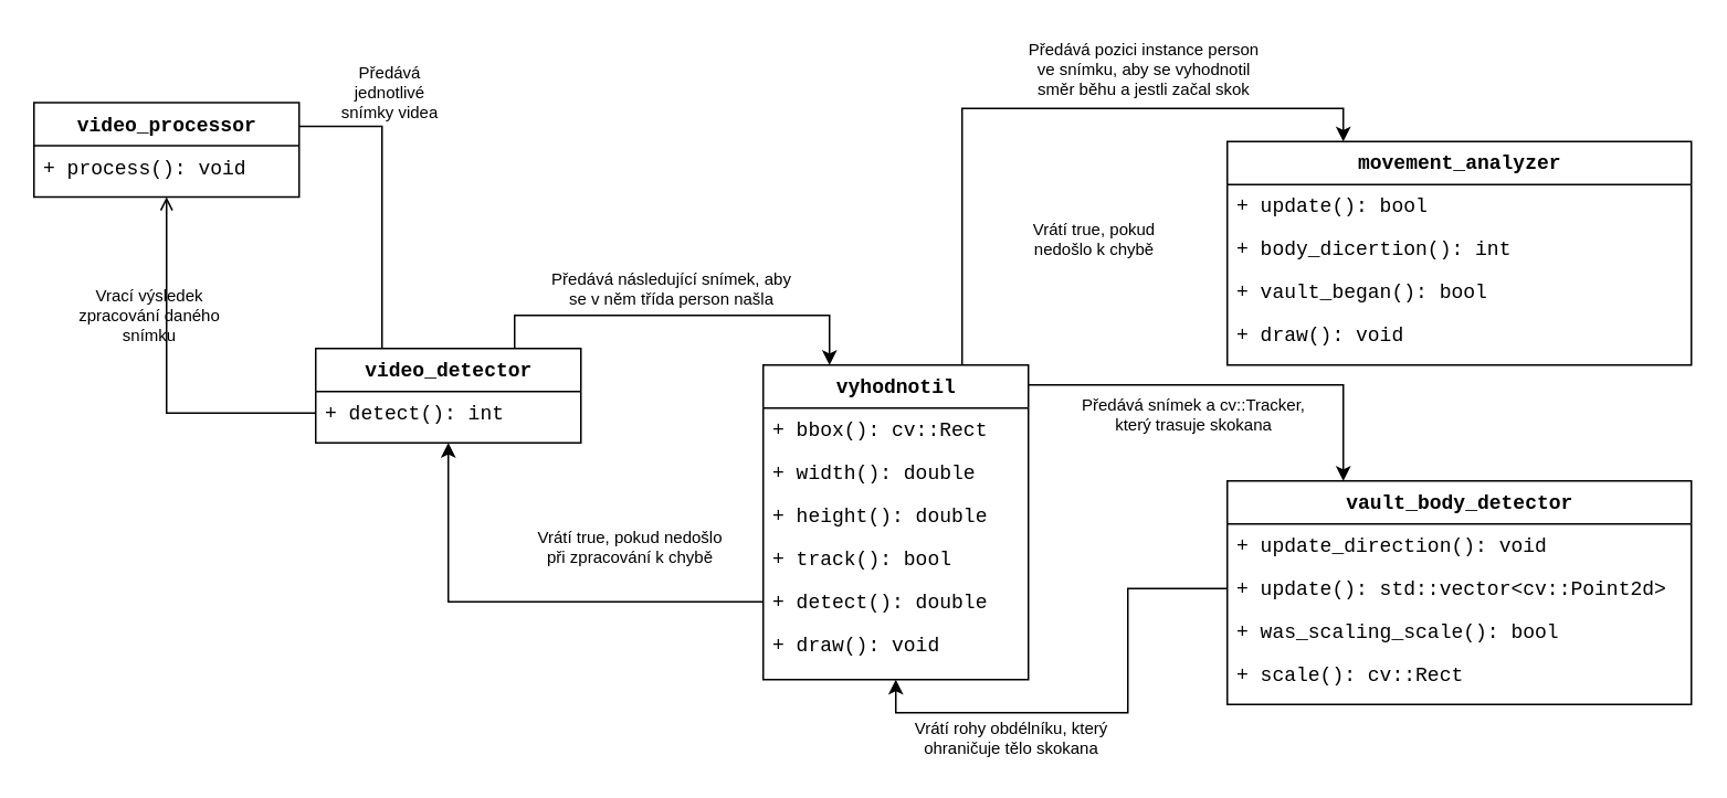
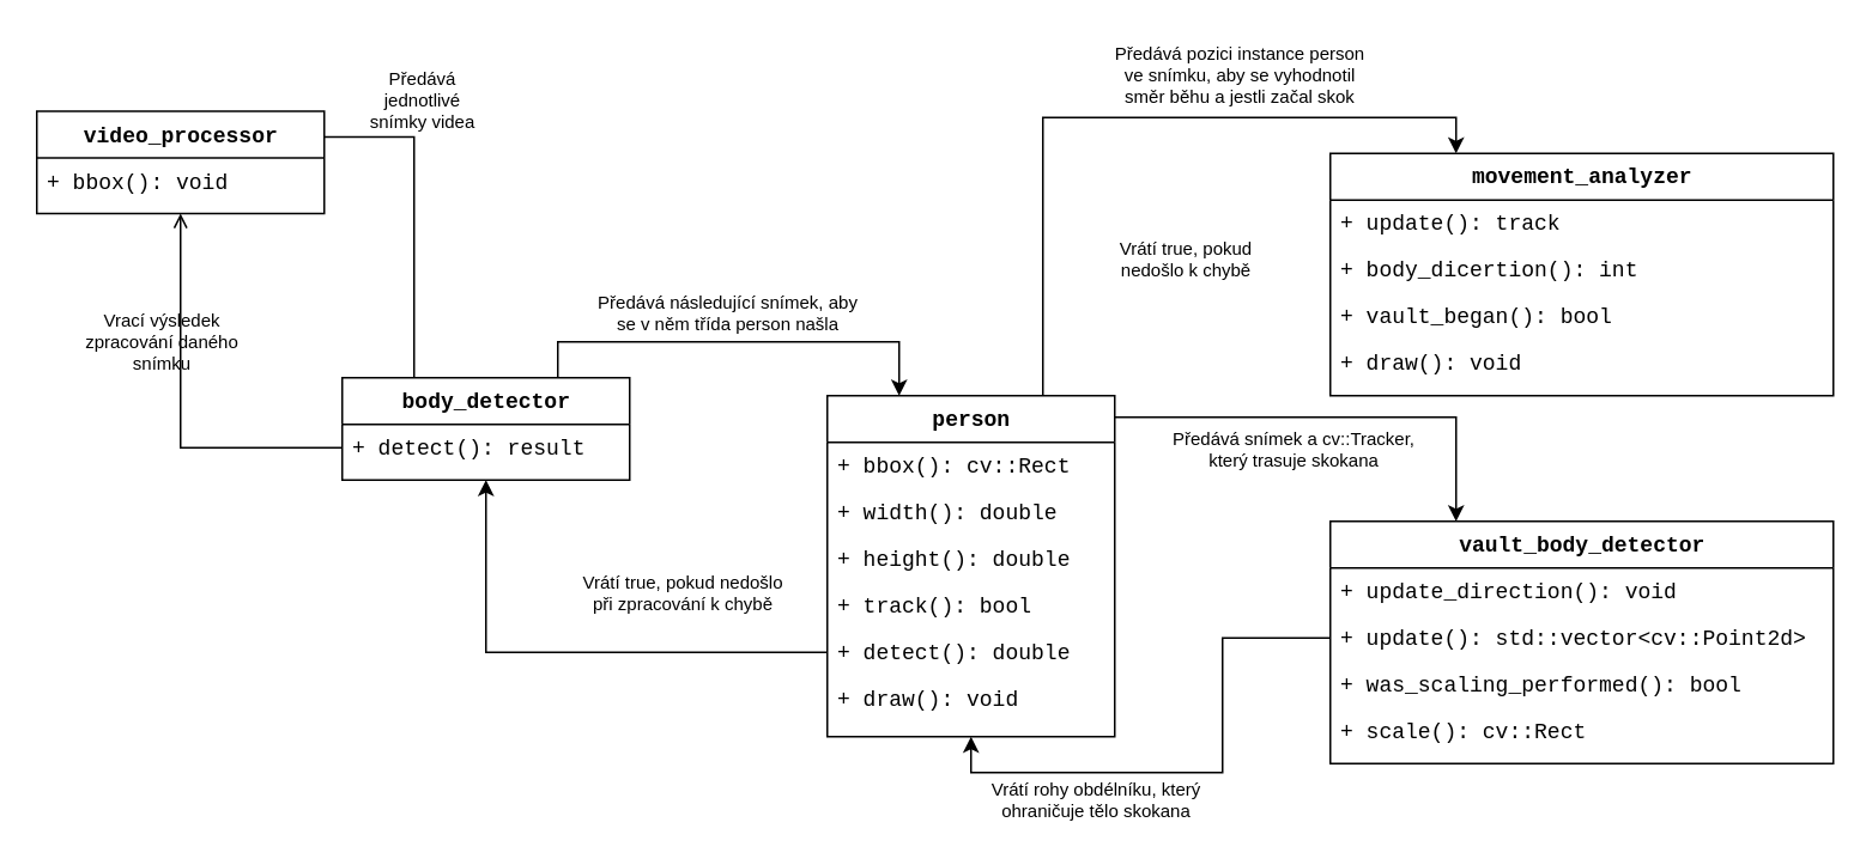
  <mxCell id="0" />
  <mxCell id="1" parent="0" />
  <mxCell id="2" style="edgeStyle=orthogonalEdgeStyle;rounded=0;orthogonalLoop=1;jettySize=auto;html=1;exitX=1;exitY=0.25;exitDx=0;exitDy=0;entryX=0.25;entryY=0;entryDx=0;entryDy=0;fontFamily=Helvetica;fontSize=10;endArrow=none;" edge="1" parent="1" source="3" target="6"><mxGeometry relative="1" as="geometry" /></mxCell>
  <mxCell id="3" value="video_processor" style="swimlane;html=1;fontStyle=1;align=center;verticalAlign=top;childLayout=stackLayout;horizontal=1;startSize=26;horizontalStack=0;resizeParent=1;resizeLast=0;collapsible=1;marginBottom=0;swimlaneFillColor=#ffffff;rounded=0;shadow=0;comic=0;labelBackgroundColor=none;strokeWidth=1;fillColor=none;fontFamily=Courier New;fontSize=12" parent="1" vertex="1"><mxGeometry x="20" y="61.5" width="160" height="57" as="geometry" /></mxCell>
- <mxCell id="4" value="+ process(): void" style="text;html=1;strokeColor=none;fillColor=none;align=left;verticalAlign=top;spacingLeft=4;spacingRight=4;whiteSpace=wrap;overflow=hidden;rotatable=0;points=[[0,0.5],[1,0.5]];portConstraint=eastwest;fontFamily=Courier New;" parent="3" vertex="1"><mxGeometry y="26" width="160" height="26" as="geometry" /></mxCell>
+ <mxCell id="4" value="+ bbox(): void" style="text;html=1;strokeColor=none;fillColor=none;align=left;verticalAlign=top;spacingLeft=4;spacingRight=4;whiteSpace=wrap;overflow=hidden;rotatable=0;points=[[0,0.5],[1,0.5]];portConstraint=eastwest;fontFamily=Courier New;" parent="3" vertex="1"><mxGeometry y="26" width="160" height="26" as="geometry" /></mxCell>
  <mxCell id="5" style="edgeStyle=orthogonalEdgeStyle;rounded=0;orthogonalLoop=1;jettySize=auto;html=1;exitX=0.75;exitY=0;exitDx=0;exitDy=0;entryX=0.25;entryY=0;entryDx=0;entryDy=0;fontFamily=Helvetica;fontSize=10;" edge="1" parent="1" source="6" target="9"><mxGeometry relative="1" as="geometry" /></mxCell>
- <mxCell id="6" value="video_detector" style="swimlane;html=1;fontStyle=1;align=center;verticalAlign=top;childLayout=stackLayout;horizontal=1;startSize=26;horizontalStack=0;resizeParent=1;resizeLast=0;collapsible=1;marginBottom=0;swimlaneFillColor=#ffffff;rounded=0;shadow=0;comic=0;labelBackgroundColor=none;strokeWidth=1;fillColor=none;fontFamily=Courier New;fontSize=12" parent="1" vertex="1"><mxGeometry x="190" y="210" width="160" height="57" as="geometry" /></mxCell>
- <mxCell id="7" value="+ detect(): int" style="text;html=1;strokeColor=none;fillColor=none;align=left;verticalAlign=top;spacingLeft=4;spacingRight=4;whiteSpace=wrap;overflow=hidden;rotatable=0;points=[[0,0.5],[1,0.5]];portConstraint=eastwest;fontFamily=Courier New;" parent="6" vertex="1"><mxGeometry y="26" width="160" height="26" as="geometry" /></mxCell>
+ <mxCell id="6" value="body_detector" style="swimlane;html=1;fontStyle=1;align=center;verticalAlign=top;childLayout=stackLayout;horizontal=1;startSize=26;horizontalStack=0;resizeParent=1;resizeLast=0;collapsible=1;marginBottom=0;swimlaneFillColor=#ffffff;rounded=0;shadow=0;comic=0;labelBackgroundColor=none;strokeWidth=1;fillColor=none;fontFamily=Courier New;fontSize=12" parent="1" vertex="1"><mxGeometry x="190" y="210" width="160" height="57" as="geometry" /></mxCell>
+ <mxCell id="7" value="+ detect(): result" style="text;html=1;strokeColor=none;fillColor=none;align=left;verticalAlign=top;spacingLeft=4;spacingRight=4;whiteSpace=wrap;overflow=hidden;rotatable=0;points=[[0,0.5],[1,0.5]];portConstraint=eastwest;fontFamily=Courier New;" parent="6" vertex="1"><mxGeometry y="26" width="160" height="26" as="geometry" /></mxCell>
  <mxCell id="8" style="edgeStyle=orthogonalEdgeStyle;rounded=0;orthogonalLoop=1;jettySize=auto;html=1;exitX=0.75;exitY=0;exitDx=0;exitDy=0;entryX=0.25;entryY=0;entryDx=0;entryDy=0;fontFamily=Helvetica;fontSize=10;" edge="1" parent="1" source="9" target="21"><mxGeometry relative="1" as="geometry" /></mxCell>
- <mxCell id="9" value="vyhodnotil" style="swimlane;html=1;fontStyle=1;align=center;verticalAlign=top;childLayout=stackLayout;horizontal=1;startSize=26;horizontalStack=0;resizeParent=1;resizeLast=0;collapsible=1;marginBottom=0;swimlaneFillColor=#ffffff;rounded=0;shadow=0;comic=0;labelBackgroundColor=none;strokeWidth=1;fillColor=none;fontFamily=Courier New;fontSize=12" parent="1" vertex="1"><mxGeometry x="460" y="220" width="160" height="190" as="geometry" /></mxCell>
+ <mxCell id="9" value="person" style="swimlane;html=1;fontStyle=1;align=center;verticalAlign=top;childLayout=stackLayout;horizontal=1;startSize=26;horizontalStack=0;resizeParent=1;resizeLast=0;collapsible=1;marginBottom=0;swimlaneFillColor=#ffffff;rounded=0;shadow=0;comic=0;labelBackgroundColor=none;strokeWidth=1;fillColor=none;fontFamily=Courier New;fontSize=12" parent="1" vertex="1"><mxGeometry x="460" y="220" width="160" height="190" as="geometry" /></mxCell>
  <mxCell id="10" value="+ bbox(): cv::Rect" style="text;html=1;strokeColor=none;fillColor=none;align=left;verticalAlign=top;spacingLeft=4;spacingRight=4;whiteSpace=wrap;overflow=hidden;rotatable=0;points=[[0,0.5],[1,0.5]];portConstraint=eastwest;fontFamily=Courier New;" parent="9" vertex="1"><mxGeometry y="26" width="160" height="26" as="geometry" /></mxCell>
  <mxCell id="11" value="+ width(): double" style="text;html=1;strokeColor=none;fillColor=none;align=left;verticalAlign=top;spacingLeft=4;spacingRight=4;whiteSpace=wrap;overflow=hidden;rotatable=0;points=[[0,0.5],[1,0.5]];portConstraint=eastwest;fontFamily=Courier New;" parent="9" vertex="1"><mxGeometry y="52" width="160" height="26" as="geometry" /></mxCell>
  <mxCell id="12" value="+ height(): double" style="text;html=1;strokeColor=none;fillColor=none;align=left;verticalAlign=top;spacingLeft=4;spacingRight=4;whiteSpace=wrap;overflow=hidden;rotatable=0;points=[[0,0.5],[1,0.5]];portConstraint=eastwest;fontFamily=Courier New;" vertex="1" parent="9"><mxGeometry y="78" width="160" height="26" as="geometry" /></mxCell>
  <mxCell id="13" value="+ track(): bool" style="text;html=1;strokeColor=none;fillColor=none;align=left;verticalAlign=top;spacingLeft=4;spacingRight=4;whiteSpace=wrap;overflow=hidden;rotatable=0;points=[[0,0.5],[1,0.5]];portConstraint=eastwest;fontFamily=Courier New;" vertex="1" parent="9"><mxGeometry y="104" width="160" height="26" as="geometry" /></mxCell>
  <mxCell id="14" value="+ detect(): double" style="text;html=1;strokeColor=none;fillColor=none;align=left;verticalAlign=top;spacingLeft=4;spacingRight=4;whiteSpace=wrap;overflow=hidden;rotatable=0;points=[[0,0.5],[1,0.5]];portConstraint=eastwest;fontFamily=Courier New;" vertex="1" parent="9"><mxGeometry y="130" width="160" height="26" as="geometry" /></mxCell>
  <mxCell id="15" value="+ draw(): void" style="text;html=1;strokeColor=none;fillColor=none;align=left;verticalAlign=top;spacingLeft=4;spacingRight=4;whiteSpace=wrap;overflow=hidden;rotatable=0;points=[[0,0.5],[1,0.5]];portConstraint=eastwest;fontFamily=Courier New;" vertex="1" parent="9"><mxGeometry y="156" width="160" height="26" as="geometry" /></mxCell>
  <mxCell id="16" value="vault_body_detector" style="swimlane;html=1;fontStyle=1;align=center;verticalAlign=top;childLayout=stackLayout;horizontal=1;startSize=26;horizontalStack=0;resizeParent=1;resizeLast=0;collapsible=1;marginBottom=0;swimlaneFillColor=#ffffff;rounded=0;shadow=0;comic=0;labelBackgroundColor=none;strokeWidth=1;fillColor=none;fontFamily=Courier New;fontSize=12" vertex="1" parent="1"><mxGeometry x="740" y="290" width="280" height="135" as="geometry" /></mxCell>
  <mxCell id="17" value="+ update_direction(): void" style="text;html=1;strokeColor=none;fillColor=none;align=left;verticalAlign=top;spacingLeft=4;spacingRight=4;whiteSpace=wrap;overflow=hidden;rotatable=0;points=[[0,0.5],[1,0.5]];portConstraint=eastwest;fontFamily=Courier New;" vertex="1" parent="16"><mxGeometry y="26" width="280" height="26" as="geometry" /></mxCell>
  <mxCell id="18" value="+ update(): std::vector&amp;lt;cv::Point2d&amp;gt;" style="text;html=1;strokeColor=none;fillColor=none;align=left;verticalAlign=top;spacingLeft=4;spacingRight=4;whiteSpace=wrap;overflow=hidden;rotatable=0;points=[[0,0.5],[1,0.5]];portConstraint=eastwest;fontFamily=Courier New;" vertex="1" parent="16"><mxGeometry y="52" width="280" height="26" as="geometry" /></mxCell>
- <mxCell id="19" value="+ was_scaling_scale(): bool" style="text;html=1;strokeColor=none;fillColor=none;align=left;verticalAlign=top;spacingLeft=4;spacingRight=4;whiteSpace=wrap;overflow=hidden;rotatable=0;points=[[0,0.5],[1,0.5]];portConstraint=eastwest;fontFamily=Courier New;" vertex="1" parent="16"><mxGeometry y="78" width="280" height="26" as="geometry" /></mxCell>
+ <mxCell id="19" value="+ was_scaling_performed(): bool" style="text;html=1;strokeColor=none;fillColor=none;align=left;verticalAlign=top;spacingLeft=4;spacingRight=4;whiteSpace=wrap;overflow=hidden;rotatable=0;points=[[0,0.5],[1,0.5]];portConstraint=eastwest;fontFamily=Courier New;" vertex="1" parent="16"><mxGeometry y="78" width="280" height="26" as="geometry" /></mxCell>
  <mxCell id="20" value="+ scale(): cv::Rect" style="text;html=1;strokeColor=none;fillColor=none;align=left;verticalAlign=top;spacingLeft=4;spacingRight=4;whiteSpace=wrap;overflow=hidden;rotatable=0;points=[[0,0.5],[1,0.5]];portConstraint=eastwest;fontFamily=Courier New;" vertex="1" parent="16"><mxGeometry y="104" width="280" height="26" as="geometry" /></mxCell>
  <mxCell id="21" value="movement_analyzer" style="swimlane;html=1;fontStyle=1;align=center;verticalAlign=top;childLayout=stackLayout;horizontal=1;startSize=26;horizontalStack=0;resizeParent=1;resizeLast=0;collapsible=1;marginBottom=0;swimlaneFillColor=#ffffff;rounded=0;shadow=0;comic=0;labelBackgroundColor=none;strokeWidth=1;fillColor=none;fontFamily=Courier New;fontSize=12" vertex="1" parent="1"><mxGeometry x="740" y="85" width="280" height="135" as="geometry" /></mxCell>
- <mxCell id="22" value="+ update(): bool" style="text;html=1;strokeColor=none;fillColor=none;align=left;verticalAlign=top;spacingLeft=4;spacingRight=4;whiteSpace=wrap;overflow=hidden;rotatable=0;points=[[0,0.5],[1,0.5]];portConstraint=eastwest;fontFamily=Courier New;" vertex="1" parent="21"><mxGeometry y="26" width="280" height="26" as="geometry" /></mxCell>
+ <mxCell id="22" value="+ update(): track" style="text;html=1;strokeColor=none;fillColor=none;align=left;verticalAlign=top;spacingLeft=4;spacingRight=4;whiteSpace=wrap;overflow=hidden;rotatable=0;points=[[0,0.5],[1,0.5]];portConstraint=eastwest;fontFamily=Courier New;" vertex="1" parent="21"><mxGeometry y="26" width="280" height="26" as="geometry" /></mxCell>
  <mxCell id="23" value="+ body_dicertion(): int" style="text;html=1;strokeColor=none;fillColor=none;align=left;verticalAlign=top;spacingLeft=4;spacingRight=4;whiteSpace=wrap;overflow=hidden;rotatable=0;points=[[0,0.5],[1,0.5]];portConstraint=eastwest;fontFamily=Courier New;" vertex="1" parent="21"><mxGeometry y="52" width="280" height="26" as="geometry" /></mxCell>
  <mxCell id="24" value="+ vault_began(): bool" style="text;html=1;strokeColor=none;fillColor=none;align=left;verticalAlign=top;spacingLeft=4;spacingRight=4;whiteSpace=wrap;overflow=hidden;rotatable=0;points=[[0,0.5],[1,0.5]];portConstraint=eastwest;fontFamily=Courier New;" vertex="1" parent="21"><mxGeometry y="78" width="280" height="26" as="geometry" /></mxCell>
  <mxCell id="25" value="+ draw(): void" style="text;html=1;strokeColor=none;fillColor=none;align=left;verticalAlign=top;spacingLeft=4;spacingRight=4;whiteSpace=wrap;overflow=hidden;rotatable=0;points=[[0,0.5],[1,0.5]];portConstraint=eastwest;fontFamily=Courier New;" vertex="1" parent="21"><mxGeometry y="104" width="280" height="26" as="geometry" /></mxCell>
  <mxCell id="26" value="Předává jednotlivé snímky videa" style="text;html=1;strokeColor=none;fillColor=none;align=center;verticalAlign=middle;whiteSpace=wrap;rounded=0;fontFamily=Helvetica;fontSize=10;" vertex="1" parent="1"><mxGeometry x="200" y="30" width="70" height="50" as="geometry" /></mxCell>
  <mxCell id="27" value="Vrací výsledek zpracování daného snímku" style="text;html=1;strokeColor=none;fillColor=none;align=center;verticalAlign=middle;whiteSpace=wrap;rounded=0;fontFamily=Helvetica;fontSize=10;" vertex="1" parent="1"><mxGeometry x="45" y="170" width="90" height="40" as="geometry" /></mxCell>
  <mxCell id="28" value="Předává následující snímek, aby se v něm třída person našla" style="text;html=1;strokeColor=none;fillColor=none;align=center;verticalAlign=middle;whiteSpace=wrap;rounded=0;fontFamily=Helvetica;fontSize=10;" vertex="1" parent="1"><mxGeometry x="330" y="158.5" width="150" height="31.5" as="geometry" /></mxCell>
  <mxCell id="29" value="Vrátí true, pokud nedošlo při zpracování k chybě" style="text;html=1;strokeColor=none;fillColor=none;align=center;verticalAlign=middle;whiteSpace=wrap;rounded=0;fontFamily=Helvetica;fontSize=10;" vertex="1" parent="1"><mxGeometry x="320" y="315" width="120" height="30" as="geometry" /></mxCell>
  <mxCell id="30" style="edgeStyle=orthogonalEdgeStyle;rounded=0;orthogonalLoop=1;jettySize=auto;html=1;exitX=0.997;exitY=0.063;exitDx=0;exitDy=0;entryX=0.25;entryY=0;entryDx=0;entryDy=0;fontFamily=Helvetica;fontSize=10;exitPerimeter=0;" edge="1" parent="1" source="9" target="16"><mxGeometry relative="1" as="geometry" /></mxCell>
  <mxCell id="31" value="Předává pozici instance person ve snímku, aby se vyhodnotil směr běhu a jestli začal skok" style="text;html=1;strokeColor=none;fillColor=none;align=center;verticalAlign=middle;whiteSpace=wrap;rounded=0;fontFamily=Helvetica;fontSize=10;" vertex="1" parent="1"><mxGeometry x="615" y="20" width="150" height="41.5" as="geometry" /></mxCell>
  <mxCell id="32" value="Vrátí true, pokud nedošlo k chybě" style="text;html=1;strokeColor=none;fillColor=none;align=center;verticalAlign=middle;whiteSpace=wrap;rounded=0;fontFamily=Helvetica;fontSize=10;" vertex="1" parent="1"><mxGeometry x="615" y="128.5" width="90" height="30" as="geometry" /></mxCell>
  <mxCell id="33" style="edgeStyle=orthogonalEdgeStyle;rounded=0;orthogonalLoop=1;jettySize=auto;html=1;exitX=0;exitY=0.5;exitDx=0;exitDy=0;entryX=0.5;entryY=1;entryDx=0;entryDy=0;fontFamily=Helvetica;fontSize=10;" edge="1" parent="1" source="18" target="9"><mxGeometry relative="1" as="geometry" /></mxCell>
  <mxCell id="34" value="Vrátí rohy obdélníku, který ohraničuje tělo skokana" style="text;html=1;strokeColor=none;fillColor=none;align=center;verticalAlign=middle;whiteSpace=wrap;rounded=0;fontFamily=Helvetica;fontSize=10;" vertex="1" parent="1"><mxGeometry x="550" y="430" width="120" height="30" as="geometry" /></mxCell>
  <mxCell id="35" value="Předává snímek a cv::Tracker, který trasuje skokana" style="text;html=1;strokeColor=none;fillColor=none;align=center;verticalAlign=middle;whiteSpace=wrap;rounded=0;fontFamily=Helvetica;fontSize=10;" vertex="1" parent="1"><mxGeometry x="650" y="230" width="140" height="40" as="geometry" /></mxCell>
  <mxCell id="36" style="edgeStyle=orthogonalEdgeStyle;rounded=0;orthogonalLoop=1;jettySize=auto;html=1;exitX=0;exitY=0.5;exitDx=0;exitDy=0;entryX=0.5;entryY=1;entryDx=0;entryDy=0;fontFamily=Helvetica;fontSize=10;" edge="1" parent="1" source="14" target="6"><mxGeometry relative="1" as="geometry" /></mxCell>
  <mxCell id="37" style="edgeStyle=orthogonalEdgeStyle;rounded=0;orthogonalLoop=1;jettySize=auto;html=1;exitX=0;exitY=0.5;exitDx=0;exitDy=0;entryX=0.5;entryY=1;entryDx=0;entryDy=0;fontFamily=Helvetica;fontSize=10;endArrow=open;" edge="1" parent="1" source="7" target="3"><mxGeometry relative="1" as="geometry" /></mxCell>
